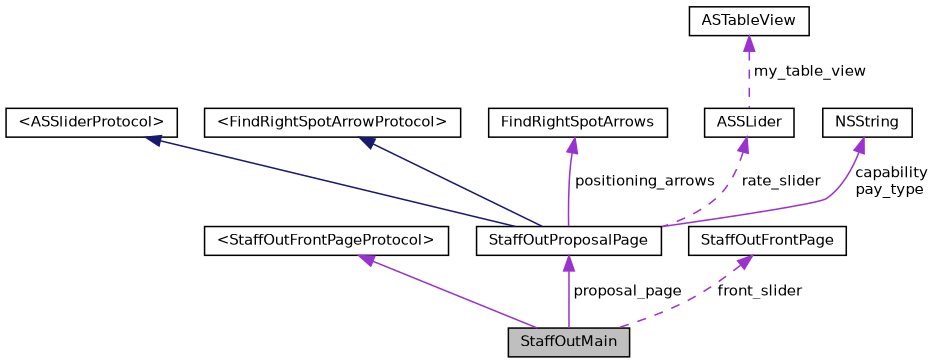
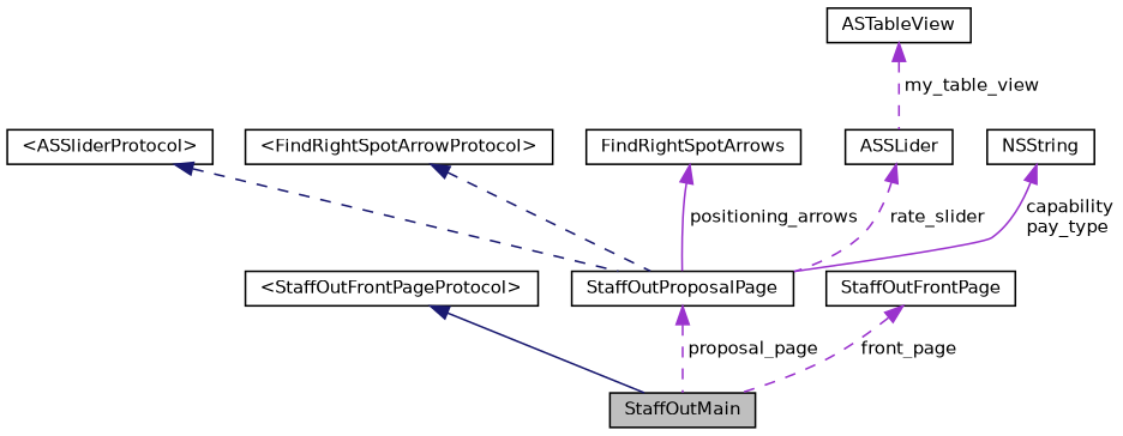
  digraph {
    rankdir=TB
    node [color=black fillcolor=white fontname=Helvetica fontsize=10 shape=record style=filled]
    edge [color=darkorchid3 dir=back fontname=Helvetica fontsize=10 labelfontname=Helvetica labelfontsize=10 style=solid]
    n1 [fillcolor=grey75 fontcolor=black height=0.2 label=StaffOutMain width=0.4]
    n2 [height=0.2 label="\<StaffOutFrontPageProtocol\>" width=0.4]
    n3 [height=0.2 label=StaffOutProposalPage width=0.4]
    n4 [height=0.2 label="\<ASSliderProtocol\>" width=0.4]
    n5 [height=0.2 label="\<FindRightSpotArrowProtocol\>" width=0.4]
    n6 [height=0.2 label=FindRightSpotArrows width=0.4]
    n7 [height=0.2 label=ASSLider width=0.4]
    n8 [height=0.2 label=NSString width=0.4]
    n9 [height=0.2 label=ASTableView width=0.4]
    n10 [height=0.2 label=StaffOutFrontPage width=0.4]
-   n2 -> n1
-   n3 -> n1 [label=" proposal_page"]
-   n4 -> n3 [color=midnightblue]
-   n5 -> n3 [color=midnightblue]
+   n2 -> n1 [color=midnightblue]
+   n3 -> n1 [label=" proposal_page" style=dashed]
+   n4 -> n3 [color=midnightblue style=dashed]
+   n5 -> n3 [color=midnightblue style=dashed]
    n6 -> n3 [label=" positioning_arrows"]
    n7 -> n3 [label=" rate_slider" style=dashed]
    n8 -> n3 [label=" capability\npay_type"]
    n9 -> n7 [label=" my_table_view" style=dashed]
-   n10 -> n1 [label=" front_slider" style=dashed]
+   n10 -> n1 [label=" front_page" style=dashed]
  }
